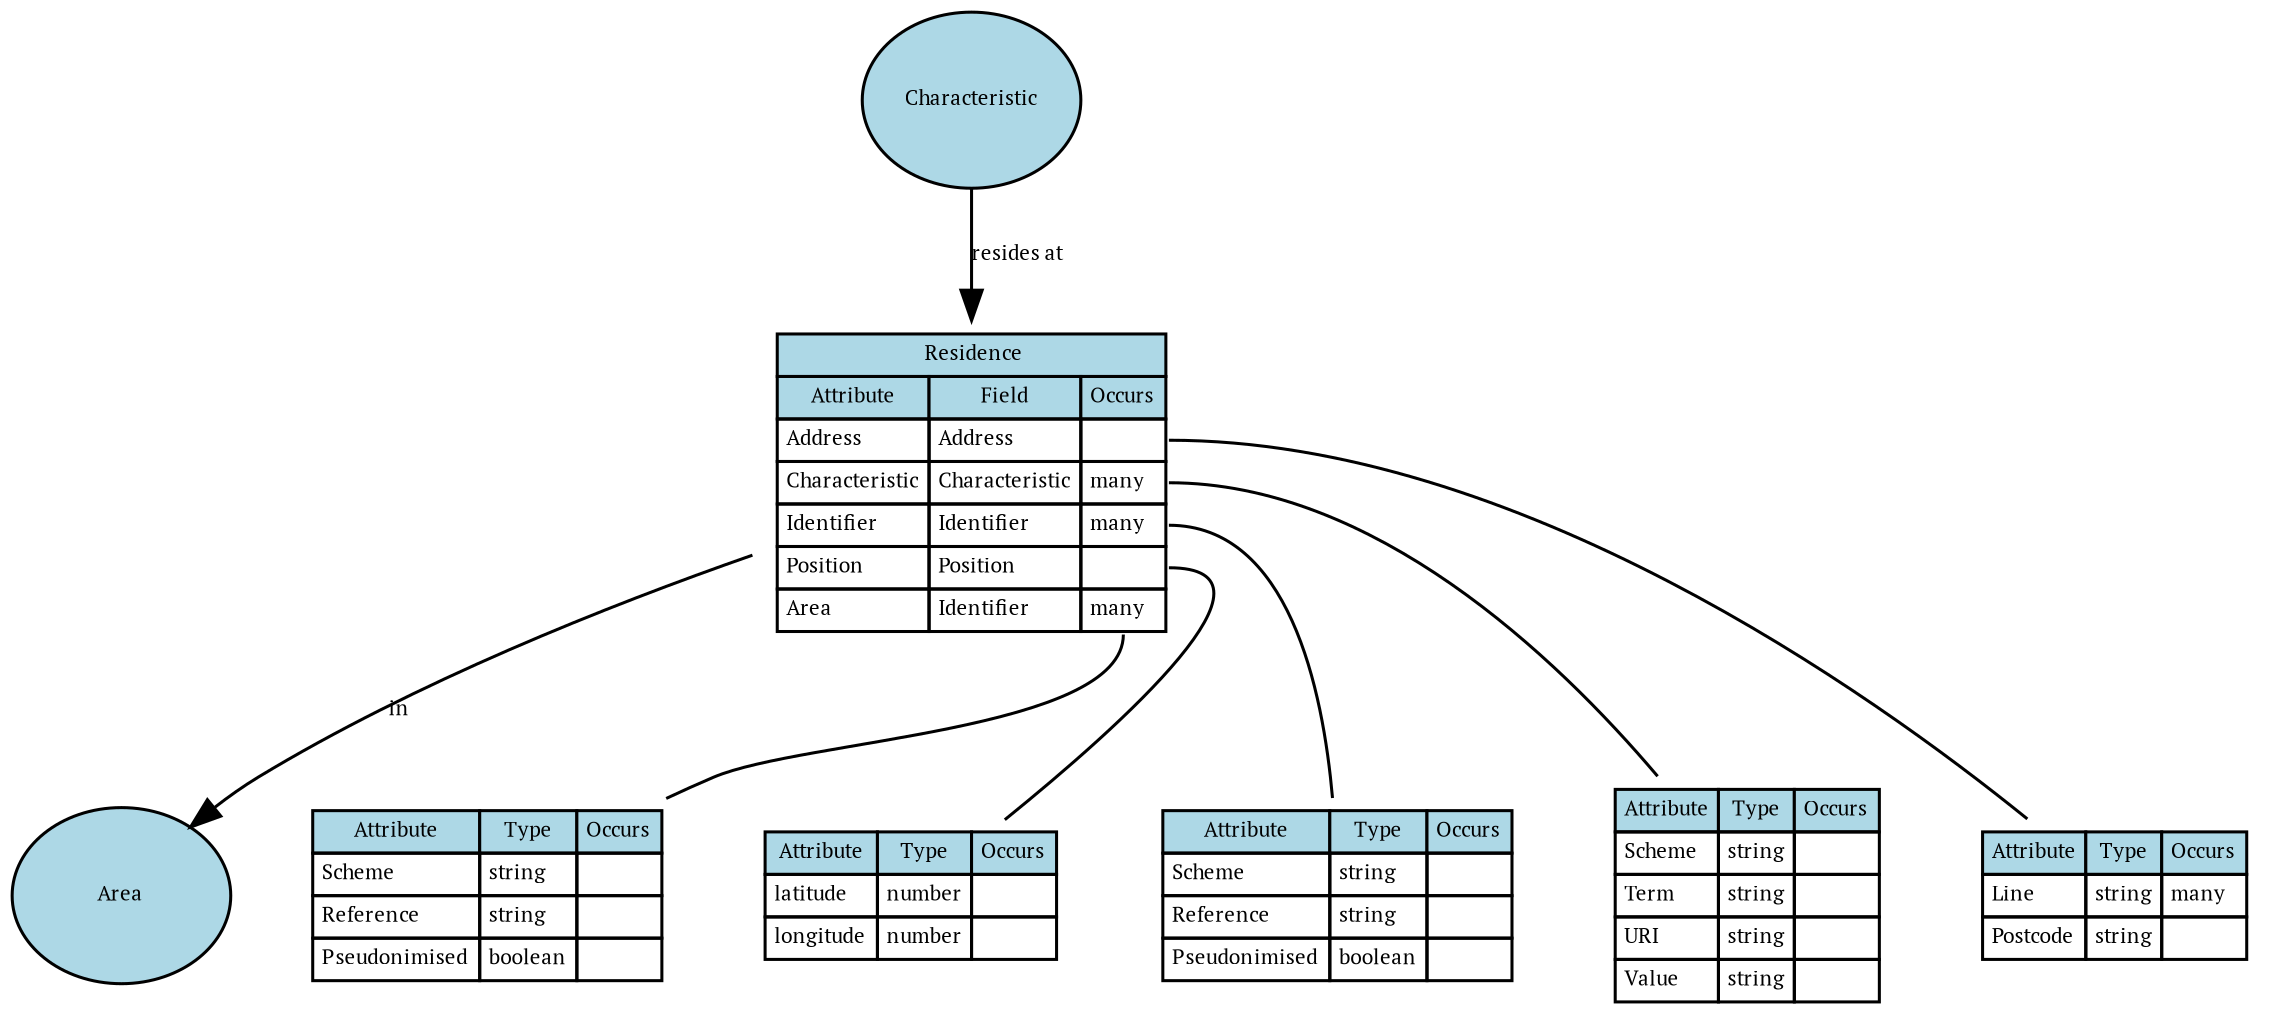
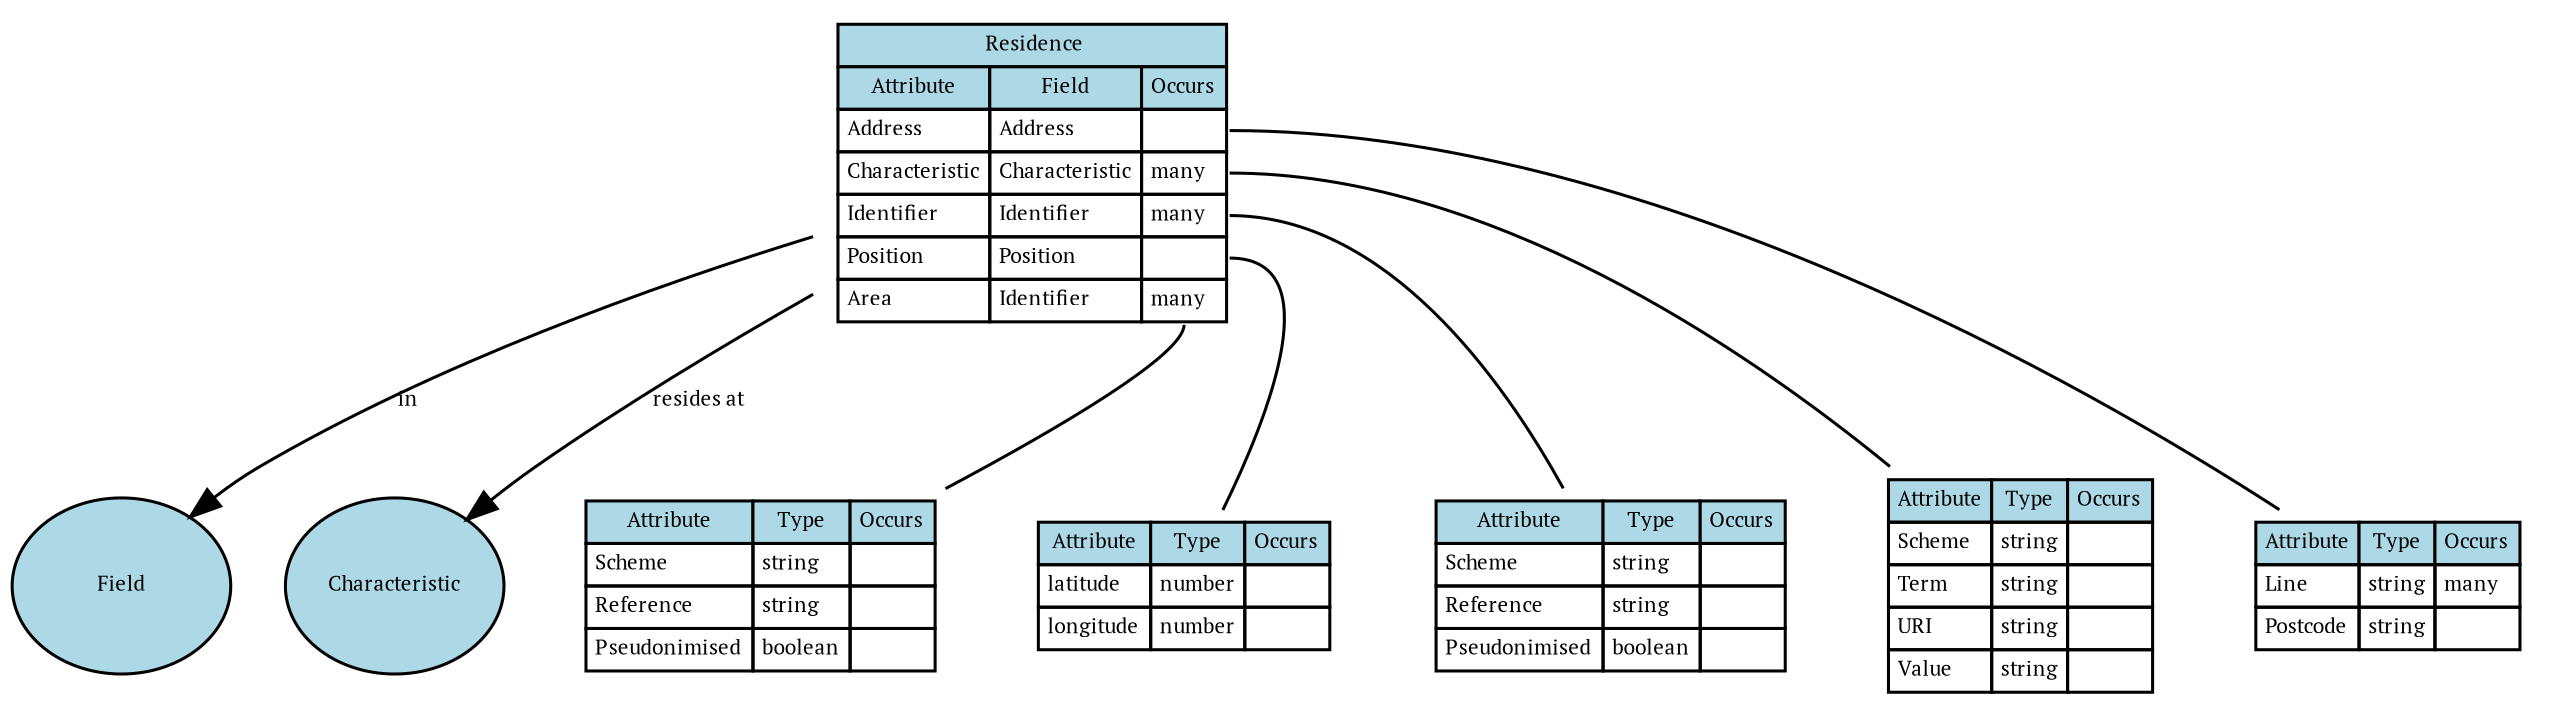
  digraph {
    fontname="PT Serif"
    splines=true
    node [black=black color=black fillcolor=lightblue fontname="PT Serif" fontsize=7 shape=plaintext]
    edge [dir=none fontname="PT Serif" fontsize=7 labelfontname=Arial labelfontsize=7]
    n1 [label=<<table border='0' cellborder='1' cellspacing='0'><tr><td bgcolor='lightblue'>Attribute</td><td bgcolor='lightblue'>Type</td><td bgcolor='lightblue'>Occurs</td></tr><tr><td align='left' balign='left' valign='top'>Line</td><td align='left' balign='left' valign='top'>string</td><td align='left' balign='left' valign='top'>many</td></tr><tr><td align='left' balign='left' valign='top'>Postcode</td><td align='left' balign='left' valign='top'>string</td><td align='left' balign='left' valign='top'></td></tr></table>>]
    n2 [label=<<table border='0' cellborder='1' cellspacing='0'><tr><td colspan='3' bgcolor='lightblue'> Residence</td></tr><tr><td bgcolor='lightblue'>Attribute</td><td bgcolor='lightblue'>Field</td><td bgcolor='lightblue'>Occurs</td></tr><tr><td align='left' balign='left' valign='top'>Address</td><td align='left' balign='left' valign='top'>Address</td><td align='left' balign='left' valign='top' port='32'></td></tr><tr><td align='left' balign='left' valign='top'>Characteristic</td><td align='left' balign='left' valign='top'>Characteristic</td><td align='left' balign='left' valign='top' port='33'>many</td></tr><tr><td align='left' balign='left' valign='top'>Identifier</td><td align='left' balign='left' valign='top'>Identifier</td><td align='left' balign='left' valign='top' port='34'>many</td></tr><tr><td align='left' balign='left' valign='top'>Position</td><td align='left' balign='left' valign='top'>Position</td><td align='left' balign='left' valign='top' port='35'></td></tr><tr><td align='left' balign='left' valign='top'>Area</td><td align='left' balign='left' valign='top'>Identifier</td><td align='left' balign='left' valign='top' port='36'>many</td></tr></table>>]
    n3 [label=<<table border='0' cellborder='1' cellspacing='0'><tr><td bgcolor='lightblue'>Attribute</td><td bgcolor='lightblue'>Type</td><td bgcolor='lightblue'>Occurs</td></tr><tr><td align='left' balign='left' valign='top'>Scheme</td><td align='left' balign='left' valign='top'>string</td><td align='left' balign='left' valign='top'></td></tr><tr><td align='left' balign='left' valign='top'>Term</td><td align='left' balign='left' valign='top'>string</td><td align='left' balign='left' valign='top'></td></tr><tr><td align='left' balign='left' valign='top'>URI</td><td align='left' balign='left' valign='top'>string</td><td align='left' balign='left' valign='top'></td></tr><tr><td align='left' balign='left' valign='top'>Value</td><td align='left' balign='left' valign='top'>string</td><td align='left' balign='left' valign='top'></td></tr></table>>]
    n4 [label=<<table border='0' cellborder='1' cellspacing='0'><tr><td bgcolor='lightblue'>Attribute</td><td bgcolor='lightblue'>Type</td><td bgcolor='lightblue'>Occurs</td></tr><tr><td align='left' balign='left' valign='top'>Scheme</td><td align='left' balign='left' valign='top'>string</td><td align='left' balign='left' valign='top'></td></tr><tr><td align='left' balign='left' valign='top'>Reference</td><td align='left' balign='left' valign='top'>string</td><td align='left' balign='left' valign='top'></td></tr><tr><td align='left' balign='left' valign='top'>Pseudonimised</td><td align='left' balign='left' valign='top'>boolean</td><td align='left' balign='left' valign='top'></td></tr></table>>]
    n5 [label=<<table border='0' cellborder='1' cellspacing='0'><tr><td bgcolor='lightblue'>Attribute</td><td bgcolor='lightblue'>Type</td><td bgcolor='lightblue'>Occurs</td></tr><tr><td align='left' balign='left' valign='top'>latitude</td><td align='left' balign='left' valign='top'>number</td><td align='left' balign='left' valign='top'></td></tr><tr><td align='left' balign='left' valign='top'>longitude</td><td align='left' balign='left' valign='top'>number</td><td align='left' balign='left' valign='top'></td></tr></table>>]
    n6 [label=<<table border='0' cellborder='1' cellspacing='0'><tr><td bgcolor='lightblue'>Attribute</td><td bgcolor='lightblue'>Type</td><td bgcolor='lightblue'>Occurs</td></tr><tr><td align='left' balign='left' valign='top'>Scheme</td><td align='left' balign='left' valign='top'>string</td><td align='left' balign='left' valign='top'></td></tr><tr><td align='left' balign='left' valign='top'>Reference</td><td align='left' balign='left' valign='top'>string</td><td align='left' balign='left' valign='top'></td></tr><tr><td align='left' balign='left' valign='top'>Pseudonimised</td><td align='left' balign='left' valign='top'>boolean</td><td align='left' balign='left' valign='top'></td></tr></table>>]
-   n7 [fixedsize=true height=0.8 label=Area style=filled width=1.0 shape=""]
+   n7 [fixedsize=true height=0.8 label=Field style=filled width=1.0 shape=""]
    n8 [fixedsize=true height=0.8 label=Characteristic style=filled width=1.0 shape=""]
    n2 -> n1 [tailport=32]
    n2 -> n3 [tailport=33]
    n2 -> n4 [tailport=34]
    n2 -> n5 [tailport=35]
    n2 -> n6 [tailport=36]
    n2 -> n7 [label=in dir=""]
-   n8 -> n2 [label="resides at" dir=""]
+   n2 -> n8 [label="resides at" dir=""]
  }
